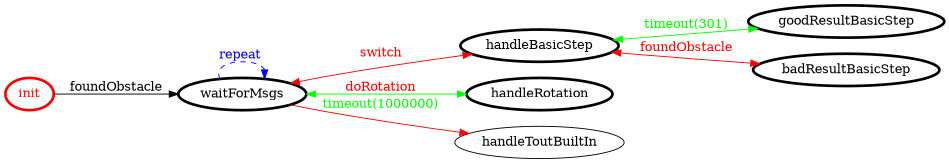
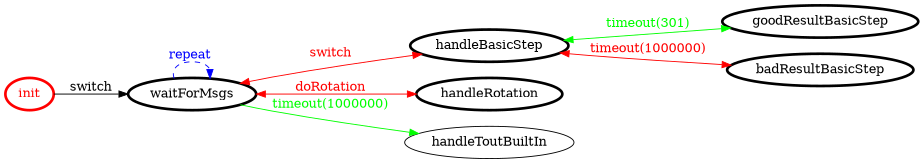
  digraph {
    rankdir=LR
    node [color=black fontcolor=black penwidth=3]
    edge [color=red fontcolor=red dir=both]
    init [color=red fontcolor=red]
    waitForMsgs
    handleBasicStep
    handleRotation
    handleToutBuiltIn [color="" fontcolor="" penwidth=""]
    goodResultBasicStep
    badResultBasicStep
-   init -> waitForMsgs [color=black fontcolor=black label=foundObstacle dir=""]
+   init -> waitForMsgs [color=black fontcolor=black label=switch dir=""]
    waitForMsgs -> waitForMsgs [color=blue fontcolor=blue label="repeat " style=dashed dir=""]
    waitForMsgs -> handleBasicStep [label=switch]
-   waitForMsgs -> handleRotation [color=green label=doRotation]
-   waitForMsgs -> handleToutBuiltIn [fontcolor=green label="timeout(1000000)" dir=""]
+   waitForMsgs -> handleRotation [label=doRotation]
+   waitForMsgs -> handleToutBuiltIn [color=green fontcolor=green label="timeout(1000000)" dir=""]
    handleBasicStep -> goodResultBasicStep [color=green fontcolor=green label="timeout(301)"]
-   handleBasicStep -> badResultBasicStep [label=foundObstacle]
+   handleBasicStep -> badResultBasicStep [label="timeout(1000000)"]
  }
